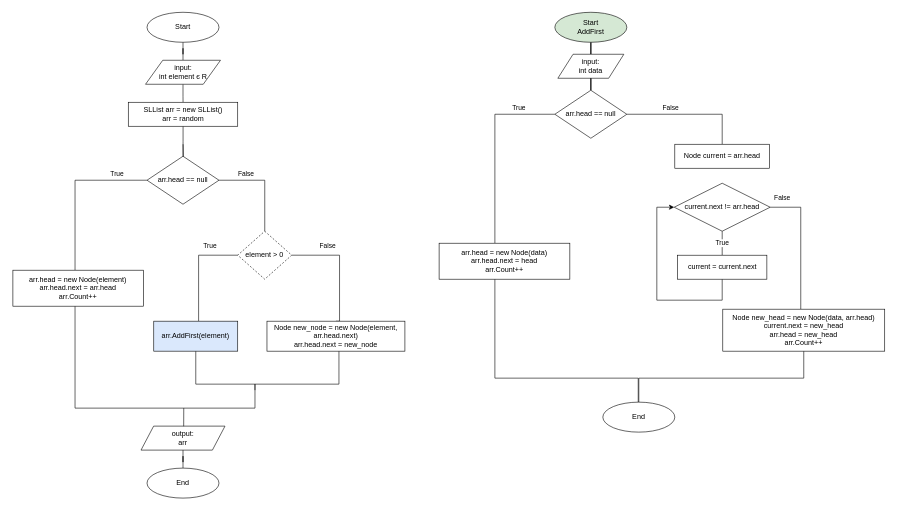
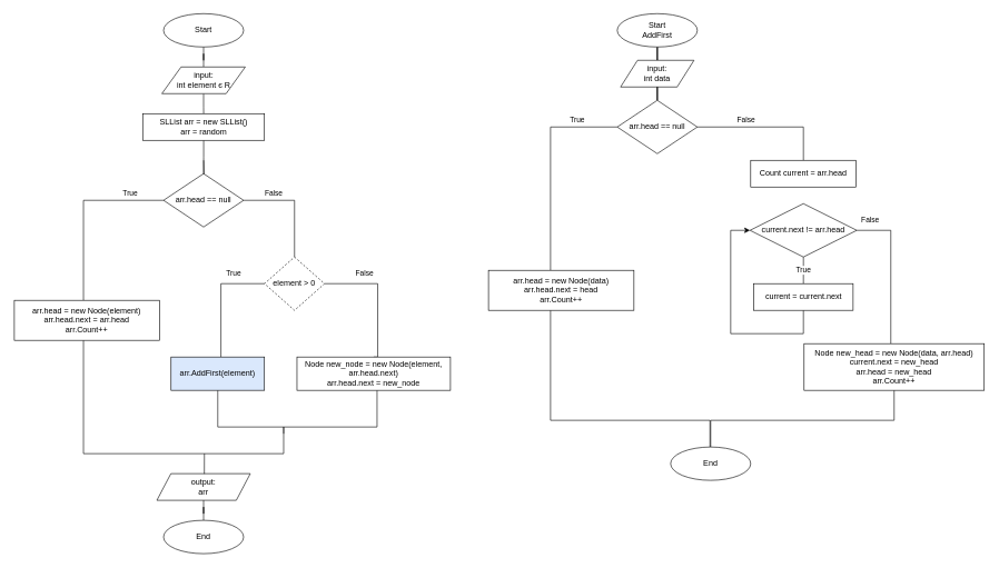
  <mxCell id="0" />
  <mxCell id="1" parent="0" />
  <mxCell id="2" value="" style="edgeStyle=orthogonalEdgeStyle;rounded=0;orthogonalLoop=1;jettySize=auto;html=1;endArrow=none;endFill=0;" edge="1" parent="1" source="3" target="5"><mxGeometry relative="1" as="geometry" /></mxCell>
  <mxCell id="3" value="Start" style="ellipse;whiteSpace=wrap;html=1;" vertex="1" parent="1"><mxGeometry x="244" y="20" width="120" height="50" as="geometry" /></mxCell>
  <mxCell id="4" value="" style="edgeStyle=orthogonalEdgeStyle;rounded=0;orthogonalLoop=1;jettySize=auto;html=1;endArrow=none;endFill=0;" edge="1" parent="1" source="5" target="7"><mxGeometry relative="1" as="geometry" /></mxCell>
  <mxCell id="5" value="input:&lt;br&gt;int element є R" style="shape=parallelogram;html=1;strokeWidth=1;perimeter=parallelogramPerimeter;whiteSpace=wrap;rounded=0;arcSize=12;size=0.23;" vertex="1" parent="1"><mxGeometry x="241.5" y="100" width="125" height="40" as="geometry" /></mxCell>
  <mxCell id="6" value="" style="edgeStyle=orthogonalEdgeStyle;rounded=0;orthogonalLoop=1;jettySize=auto;html=1;endArrow=none;endFill=0;" edge="1" parent="1" source="7" target="11"><mxGeometry relative="1" as="geometry" /></mxCell>
  <mxCell id="7" value="SLList arr = new SLList()&lt;br&gt;arr = random" style="rounded=0;whiteSpace=wrap;html=1;" vertex="1" parent="1"><mxGeometry x="212.75" y="170" width="182.5" height="40" as="geometry" /></mxCell>
  <mxCell id="8" value="" style="edgeStyle=orthogonalEdgeStyle;rounded=0;orthogonalLoop=1;jettySize=auto;html=1;endArrow=none;endFill=0;" edge="1" parent="1" target="11"><mxGeometry relative="1" as="geometry"><mxPoint x="304.1" y="240" as="sourcePoint" /></mxGeometry></mxCell>
  <mxCell id="9" value="True" style="edgeStyle=orthogonalEdgeStyle;rounded=0;orthogonalLoop=1;jettySize=auto;html=1;endArrow=none;endFill=0;" edge="1" parent="1" source="11" target="13"><mxGeometry x="-0.63" y="-10" relative="1" as="geometry"><Array as="points"><mxPoint x="124" y="300" /></Array><mxPoint as="offset" /></mxGeometry></mxCell>
  <mxCell id="10" value="False" style="edgeStyle=orthogonalEdgeStyle;rounded=0;orthogonalLoop=1;jettySize=auto;html=1;endArrow=none;endFill=0;" edge="1" parent="1" source="11" target="16"><mxGeometry x="-0.448" y="10" relative="1" as="geometry"><mxPoint as="offset" /></mxGeometry></mxCell>
  <mxCell id="11" value="arr.head == null" style="rhombus;whiteSpace=wrap;html=1;" vertex="1" parent="1"><mxGeometry x="244" y="260" width="120" height="80" as="geometry" /></mxCell>
  <mxCell id="12" style="edgeStyle=orthogonalEdgeStyle;rounded=0;orthogonalLoop=1;jettySize=auto;html=1;endArrow=none;endFill=0;" edge="1" parent="1" source="13"><mxGeometry relative="1" as="geometry"><mxPoint x="424" y="680" as="targetPoint" /><Array as="points"><mxPoint x="124" y="680" /></Array></mxGeometry></mxCell>
  <mxCell id="13" value="arr.head = new Node(element)&lt;br&gt;arr.head.next = arr.head&lt;br&gt;arr.Count++" style="rounded=0;whiteSpace=wrap;html=1;" vertex="1" parent="1"><mxGeometry x="20.38" y="450" width="218" height="60" as="geometry" /></mxCell>
  <mxCell id="14" value="True" style="edgeStyle=orthogonalEdgeStyle;rounded=0;orthogonalLoop=1;jettySize=auto;html=1;endArrow=none;endFill=0;" edge="1" parent="1" source="16" target="18"><mxGeometry x="-0.48" y="-15" relative="1" as="geometry"><Array as="points"><mxPoint x="330" y="425" /></Array><mxPoint as="offset" /></mxGeometry></mxCell>
  <mxCell id="15" value="False" style="edgeStyle=orthogonalEdgeStyle;rounded=0;orthogonalLoop=1;jettySize=auto;html=1;entryX=0.5;entryY=0;entryDx=0;entryDy=0;endArrow=none;endFill=0;" edge="1" parent="1" source="16" target="20"><mxGeometry x="-0.388" y="15" relative="1" as="geometry"><Array as="points"><mxPoint x="565" y="425" /></Array><mxPoint as="offset" /></mxGeometry></mxCell>
  <mxCell id="16" value="element &amp;gt; 0" style="rhombus;whiteSpace=wrap;html=1;dashed=1;" vertex="1" parent="1"><mxGeometry x="395.25" y="385" width="90" height="80" as="geometry" /></mxCell>
  <mxCell id="17" style="edgeStyle=orthogonalEdgeStyle;rounded=0;orthogonalLoop=1;jettySize=auto;html=1;endArrow=none;endFill=0;" edge="1" parent="1" source="18"><mxGeometry relative="1" as="geometry"><mxPoint x="424" y="680" as="targetPoint" /><Array as="points"><mxPoint x="325" y="640" /><mxPoint x="424" y="640" /></Array></mxGeometry></mxCell>
  <mxCell id="18" value="arr.AddFirst(element)" style="rounded=0;whiteSpace=wrap;html=1;fillColor=#dae8fc;" vertex="1" parent="1"><mxGeometry x="255.25" y="535" width="140" height="50" as="geometry" /></mxCell>
  <mxCell id="19" style="edgeStyle=orthogonalEdgeStyle;rounded=0;orthogonalLoop=1;jettySize=auto;html=1;endArrow=none;endFill=0;" edge="1" parent="1" source="20"><mxGeometry relative="1" as="geometry"><mxPoint x="424" y="650" as="targetPoint" /><Array as="points"><mxPoint x="564" y="640" /><mxPoint x="424" y="640" /></Array></mxGeometry></mxCell>
  <mxCell id="20" value="Node new_node = new Node(element, arr.head.next)&lt;br&gt;arr.head.next = new_node" style="rounded=0;whiteSpace=wrap;html=1;" vertex="1" parent="1"><mxGeometry x="444" y="535" width="230" height="50" as="geometry" /></mxCell>
  <mxCell id="21" value="" style="edgeStyle=orthogonalEdgeStyle;rounded=0;orthogonalLoop=1;jettySize=auto;html=1;endArrow=none;endFill=0;" edge="1" parent="1" source="22" target="23"><mxGeometry relative="1" as="geometry" /></mxCell>
- <mxCell id="22" value="Start&lt;br&gt;AddFirst" style="ellipse;whiteSpace=wrap;html=1;fillColor=#d5e8d4;" vertex="1" parent="1"><mxGeometry x="924" y="20" width="120" height="50" as="geometry" /></mxCell>
+ <mxCell id="22" value="Start&lt;br&gt;AddFirst" style="ellipse;whiteSpace=wrap;html=1;" vertex="1" parent="1"><mxGeometry x="924" y="20" width="120" height="50" as="geometry" /></mxCell>
  <mxCell id="23" value="input:&lt;br&gt;int data" style="shape=parallelogram;html=1;strokeWidth=1;perimeter=parallelogramPerimeter;whiteSpace=wrap;rounded=0;arcSize=12;size=0.23;" vertex="1" parent="1"><mxGeometry x="929" y="90" width="110" height="40" as="geometry" /></mxCell>
  <mxCell id="24" value="" style="edgeStyle=orthogonalEdgeStyle;rounded=0;orthogonalLoop=1;jettySize=auto;html=1;endArrow=none;endFill=0;" edge="1" parent="1" source="27" target="23"><mxGeometry relative="1" as="geometry" /></mxCell>
  <mxCell id="25" value="True" style="edgeStyle=orthogonalEdgeStyle;rounded=0;orthogonalLoop=1;jettySize=auto;html=1;endArrow=none;endFill=0;" edge="1" parent="1" source="27" target="29"><mxGeometry x="-0.619" y="-10" relative="1" as="geometry"><Array as="points"><mxPoint x="824" y="190" /></Array><mxPoint as="offset" /></mxGeometry></mxCell>
  <mxCell id="26" value="False" style="edgeStyle=orthogonalEdgeStyle;rounded=0;orthogonalLoop=1;jettySize=auto;html=1;entryX=0.5;entryY=0;entryDx=0;entryDy=0;endArrow=none;endFill=0;" edge="1" parent="1" source="27" target="30"><mxGeometry x="-0.301" y="10" relative="1" as="geometry"><mxPoint as="offset" /></mxGeometry></mxCell>
  <mxCell id="27" value="arr.head == null" style="rhombus;whiteSpace=wrap;html=1;" vertex="1" parent="1"><mxGeometry x="924" y="150" width="120" height="80" as="geometry" /></mxCell>
  <mxCell id="28" style="edgeStyle=orthogonalEdgeStyle;rounded=0;orthogonalLoop=1;jettySize=auto;html=1;endArrow=none;endFill=0;" edge="1" parent="1" source="29" target="38"><mxGeometry relative="1" as="geometry"><Array as="points"><mxPoint x="824" y="630" /><mxPoint x="1063" y="630" /></Array></mxGeometry></mxCell>
  <mxCell id="29" value="arr.head = new Node(data)&lt;br&gt;arr.head.next = head&lt;br&gt;arr.Count++" style="rounded=0;whiteSpace=wrap;html=1;" vertex="1" parent="1"><mxGeometry x="731" y="405" width="218" height="60" as="geometry" /></mxCell>
- <mxCell id="30" value="Node current = arr.head" style="rounded=0;whiteSpace=wrap;html=1;" vertex="1" parent="1"><mxGeometry x="1124" y="240" width="158" height="40" as="geometry" /></mxCell>
+ <mxCell id="30" value="Count current = arr.head" style="rounded=0;whiteSpace=wrap;html=1;" vertex="1" parent="1"><mxGeometry x="1124" y="240" width="158" height="40" as="geometry" /></mxCell>
  <mxCell id="31" value="True" style="edgeStyle=orthogonalEdgeStyle;rounded=0;orthogonalLoop=1;jettySize=auto;html=1;endArrow=none;endFill=0;" edge="1" parent="1" source="33" target="35"><mxGeometry relative="1" as="geometry" /></mxCell>
  <mxCell id="32" value="False" style="edgeStyle=orthogonalEdgeStyle;rounded=0;orthogonalLoop=1;jettySize=auto;html=1;endArrow=none;endFill=0;" edge="1" parent="1" source="33" target="37"><mxGeometry x="-0.822" y="15" relative="1" as="geometry"><Array as="points"><mxPoint x="1334" y="345" /></Array><mxPoint as="offset" /></mxGeometry></mxCell>
  <mxCell id="33" value="current.next != arr.head" style="rhombus;whiteSpace=wrap;html=1;" vertex="1" parent="1"><mxGeometry x="1123" y="305" width="160" height="80" as="geometry" /></mxCell>
  <mxCell id="34" style="edgeStyle=orthogonalEdgeStyle;rounded=0;orthogonalLoop=1;jettySize=auto;html=1;entryX=0;entryY=0.5;entryDx=0;entryDy=0;endArrow=classic;endFill=1;" edge="1" parent="1" source="35" target="33"><mxGeometry relative="1" as="geometry"><Array as="points"><mxPoint x="1203" y="500" /><mxPoint x="1094" y="500" /><mxPoint x="1094" y="345" /></Array></mxGeometry></mxCell>
  <mxCell id="35" value="current = current.next" style="rounded=0;whiteSpace=wrap;html=1;" vertex="1" parent="1"><mxGeometry x="1128.5" y="425" width="149" height="40" as="geometry" /></mxCell>
  <mxCell id="36" style="edgeStyle=orthogonalEdgeStyle;rounded=0;orthogonalLoop=1;jettySize=auto;html=1;entryX=0.5;entryY=0;entryDx=0;entryDy=0;endArrow=none;endFill=0;" edge="1" parent="1" source="37" target="38"><mxGeometry relative="1" as="geometry"><Array as="points"><mxPoint x="1339" y="630" /><mxPoint x="1064" y="630" /></Array></mxGeometry></mxCell>
  <mxCell id="37" value="Node new_head = new Node(data, arr.head)&lt;br&gt;current.next = new_head&lt;br&gt;arr.head = new_head&lt;br&gt;arr.Count++" style="rounded=0;whiteSpace=wrap;html=1;" vertex="1" parent="1"><mxGeometry x="1204" y="515" width="270" height="70" as="geometry" /></mxCell>
  <mxCell id="38" value="End" style="ellipse;whiteSpace=wrap;html=1;" vertex="1" parent="1"><mxGeometry x="1004" y="670" width="120" height="50" as="geometry" /></mxCell>
  <mxCell id="39" value="" style="endArrow=none;html=1;" edge="1" parent="1"><mxGeometry width="50" height="50" relative="1" as="geometry"><mxPoint x="305" y="740" as="sourcePoint" /><mxPoint x="305.25" y="680" as="targetPoint" /></mxGeometry></mxCell>
  <mxCell id="40" value="" style="edgeStyle=orthogonalEdgeStyle;rounded=0;orthogonalLoop=1;jettySize=auto;html=1;endArrow=none;endFill=0;" edge="1" parent="1" source="41" target="42"><mxGeometry relative="1" as="geometry" /></mxCell>
  <mxCell id="41" value="output:&lt;br&gt;arr" style="shape=parallelogram;html=1;strokeWidth=1;perimeter=parallelogramPerimeter;whiteSpace=wrap;rounded=0;arcSize=12;size=0.15;" vertex="1" parent="1"><mxGeometry x="234" y="710" width="140" height="40" as="geometry" /></mxCell>
  <mxCell id="42" value="End" style="ellipse;whiteSpace=wrap;html=1;" vertex="1" parent="1"><mxGeometry x="244" y="780" width="120" height="50" as="geometry" /></mxCell>
